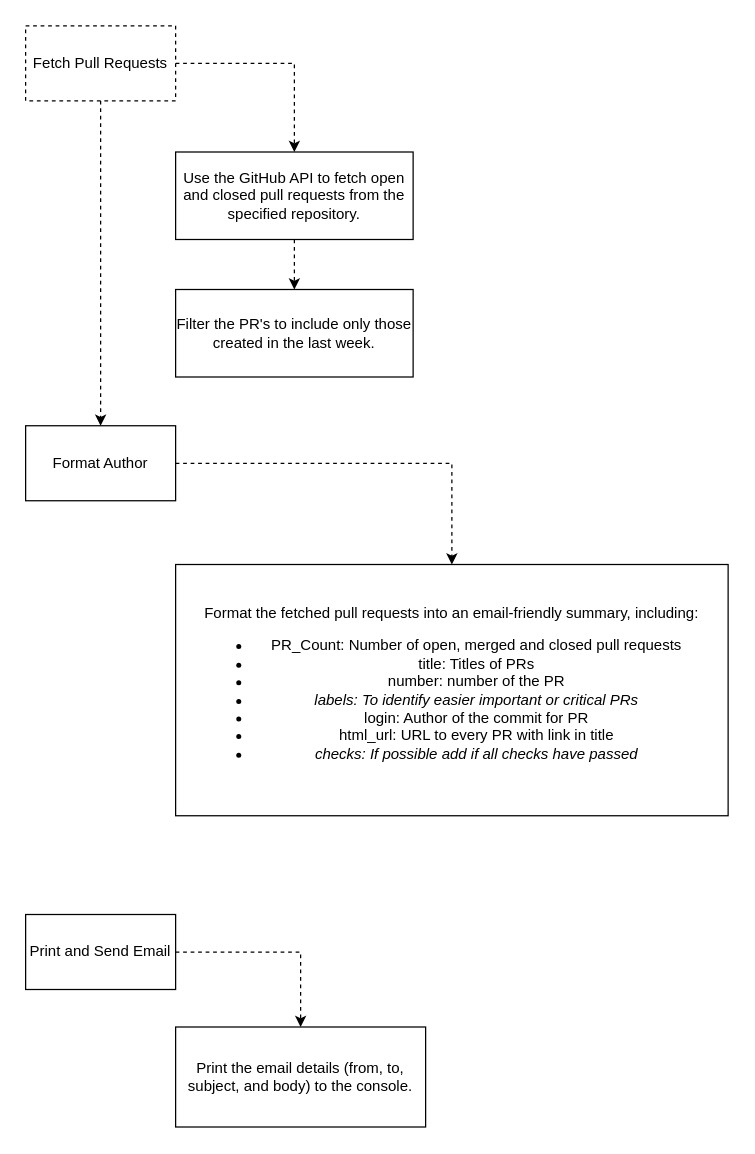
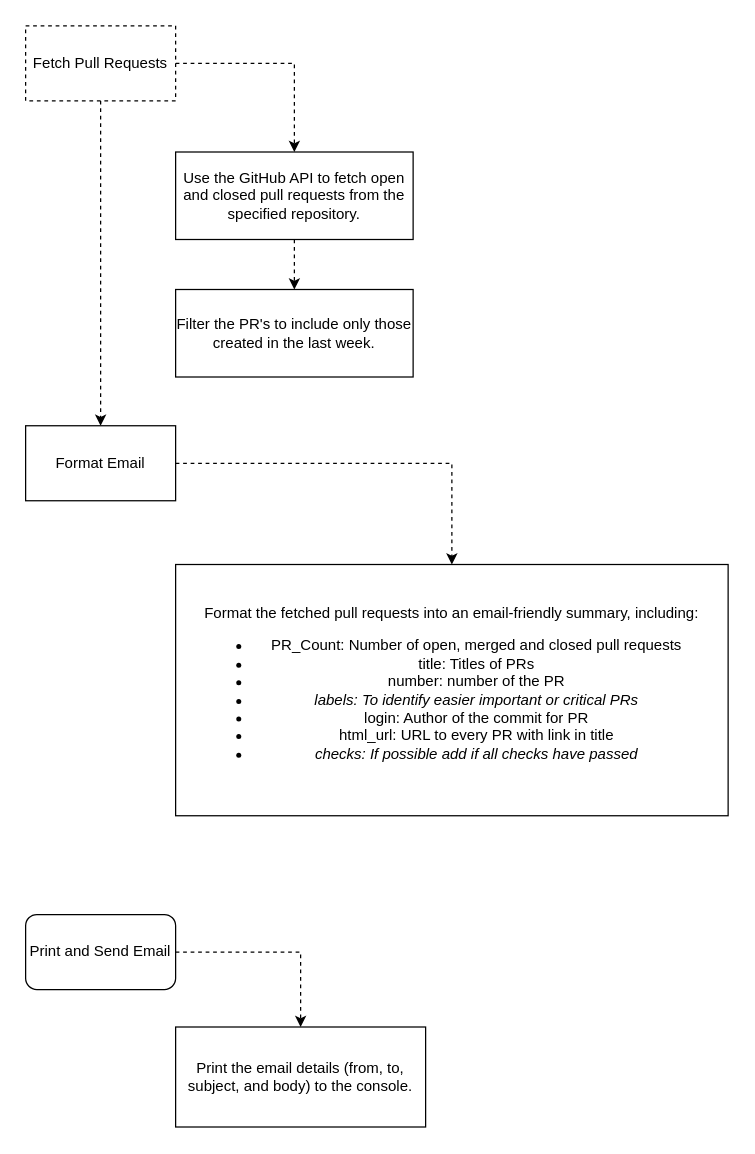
  <mxCell id="0" />
  <mxCell id="1" parent="0" />
  <mxCell id="2" style="edgeStyle=orthogonalEdgeStyle;rounded=0;orthogonalLoop=1;jettySize=auto;html=1;entryX=0.5;entryY=0;entryDx=0;entryDy=0;dashed=1;" parent="1" source="4" target="6" edge="1"><mxGeometry relative="1" as="geometry" /></mxCell>
  <mxCell id="3" style="edgeStyle=orthogonalEdgeStyle;rounded=0;orthogonalLoop=1;jettySize=auto;html=1;entryX=0.5;entryY=0;entryDx=0;entryDy=0;exitX=1;exitY=0.5;exitDx=0;exitDy=0;dashed=1;" parent="1" source="4" target="10" edge="1"><mxGeometry relative="1" as="geometry" /></mxCell>
  <mxCell id="4" value="Fetch Pull Requests" style="rounded=0;whiteSpace=wrap;html=1;dashed=1;" parent="1" vertex="1"><mxGeometry x="20" y="20" width="120" height="60" as="geometry" /></mxCell>
  <mxCell id="5" style="edgeStyle=orthogonalEdgeStyle;rounded=0;orthogonalLoop=1;jettySize=auto;html=1;entryX=0.5;entryY=0;entryDx=0;entryDy=0;exitX=1;exitY=0.5;exitDx=0;exitDy=0;dashed=1;" parent="1" source="6" target="12" edge="1"><mxGeometry relative="1" as="geometry" /></mxCell>
- <mxCell id="6" value="Format Author" style="rounded=0;whiteSpace=wrap;html=1;" parent="1" vertex="1"><mxGeometry x="20" y="340" width="120" height="60" as="geometry" /></mxCell>
+ <mxCell id="6" value="Format Email" style="rounded=0;whiteSpace=wrap;html=1;" parent="1" vertex="1"><mxGeometry x="20" y="340" width="120" height="60" as="geometry" /></mxCell>
  <mxCell id="7" style="edgeStyle=orthogonalEdgeStyle;rounded=0;orthogonalLoop=1;jettySize=auto;html=1;entryX=0.5;entryY=0;entryDx=0;entryDy=0;exitX=1;exitY=0.5;exitDx=0;exitDy=0;dashed=1;" parent="1" source="8" target="13" edge="1"><mxGeometry relative="1" as="geometry" /></mxCell>
- <mxCell id="8" value="Print and Send Email" style="rounded=0;whiteSpace=wrap;html=1;" parent="1" vertex="1"><mxGeometry x="20" y="731" width="120" height="60" as="geometry" /></mxCell>
+ <mxCell id="8" value="Print and Send Email" style="whiteSpace=wrap;html=1;rounded=1;" parent="1" vertex="1"><mxGeometry x="20" y="731" width="120" height="60" as="geometry" /></mxCell>
  <mxCell id="9" value="" style="edgeStyle=orthogonalEdgeStyle;rounded=0;orthogonalLoop=1;jettySize=auto;html=1;dashed=1;" parent="1" source="10" target="11" edge="1"><mxGeometry relative="1" as="geometry" /></mxCell>
  <mxCell id="10" value="Use the GitHub API to fetch open and closed pull requests from the specified repository." style="rounded=0;whiteSpace=wrap;html=1;verticalAlign=middle;" parent="1" vertex="1"><mxGeometry x="140" y="121" width="190" height="70" as="geometry" /></mxCell>
  <mxCell id="11" value="Filter the PR's to include only those created in the last week." style="rounded=0;whiteSpace=wrap;html=1;verticalAlign=middle;" parent="1" vertex="1"><mxGeometry x="140" y="231" width="190" height="70" as="geometry" /></mxCell>
  <mxCell id="12" value="Format the fetched pull requests into an email-friendly summary, including:&lt;div&gt;&lt;ul&gt;&lt;li&gt;&lt;span style=&quot;background-color: initial;&quot;&gt;PR_Count: Number of open, merged and closed pull requests&lt;/span&gt;&lt;/li&gt;&lt;li&gt;&lt;span style=&quot;background-color: initial;&quot;&gt;title: Titles of PRs&lt;/span&gt;&lt;/li&gt;&lt;li&gt;&lt;span style=&quot;background-color: initial;&quot;&gt;number: number of the PR&lt;/span&gt;&lt;/li&gt;&lt;li&gt;&lt;i&gt;labels: To identify easier important or critical PRs&lt;/i&gt;&lt;/li&gt;&lt;li&gt;&lt;span style=&quot;background-color: initial;&quot;&gt;login: Author of the commit for PR&lt;/span&gt;&lt;/li&gt;&lt;li&gt;&lt;span style=&quot;background-color: initial;&quot;&gt;html_url: URL to every PR with link in title&lt;/span&gt;&lt;/li&gt;&lt;li&gt;&lt;span style=&quot;background-color: initial;&quot;&gt;&lt;i&gt;checks: If possible add if all checks have passed&lt;/i&gt;&lt;/span&gt;&lt;/li&gt;&lt;/ul&gt;&lt;/div&gt;" style="rounded=0;whiteSpace=wrap;html=1;verticalAlign=middle;" parent="1" vertex="1"><mxGeometry x="140" y="451" width="442" height="201" as="geometry" /></mxCell>
  <mxCell id="13" value="Print the email details (from, to, subject, and body) to the console." style="rounded=0;whiteSpace=wrap;html=1;verticalAlign=middle;" parent="1" vertex="1"><mxGeometry x="140" y="821" width="200" height="80" as="geometry" /></mxCell>
